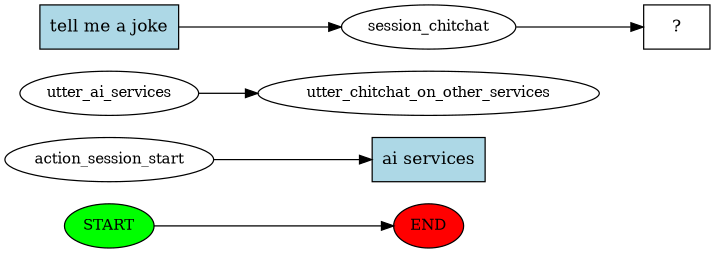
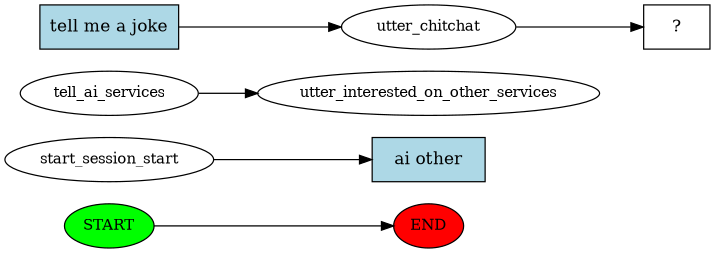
  digraph {
    rankdir=LR
    node [fontsize=12]
    n1 [fillcolor=green label=START style=filled]
    n2 [fillcolor=red label=END style=filled]
-   n3 [label=action_session_start]
-   n4 [fillcolor=lightblue label="ai services" shape=rect style=filled fontsize=""]
-   n5 [label=utter_ai_services]
-   n6 [label=utter_chitchat_on_other_services]
+   n3 [label=start_session_start]
+   n4 [fillcolor=lightblue label="ai other" shape=rect style=filled fontsize=""]
+   n5 [label=tell_ai_services]
+   n6 [label=utter_interested_on_other_services]
    n7 [fillcolor=lightblue label="tell me a joke" shape=rect style=filled fontsize=""]
-   n8 [label=session_chitchat]
+   n8 [label=utter_chitchat]
    n9 [label="  ?  " shape=rect fontsize=""]
    n1 -> n2
    n3 -> n4
    n5 -> n6
    n7 -> n8
    n8 -> n9
  }
